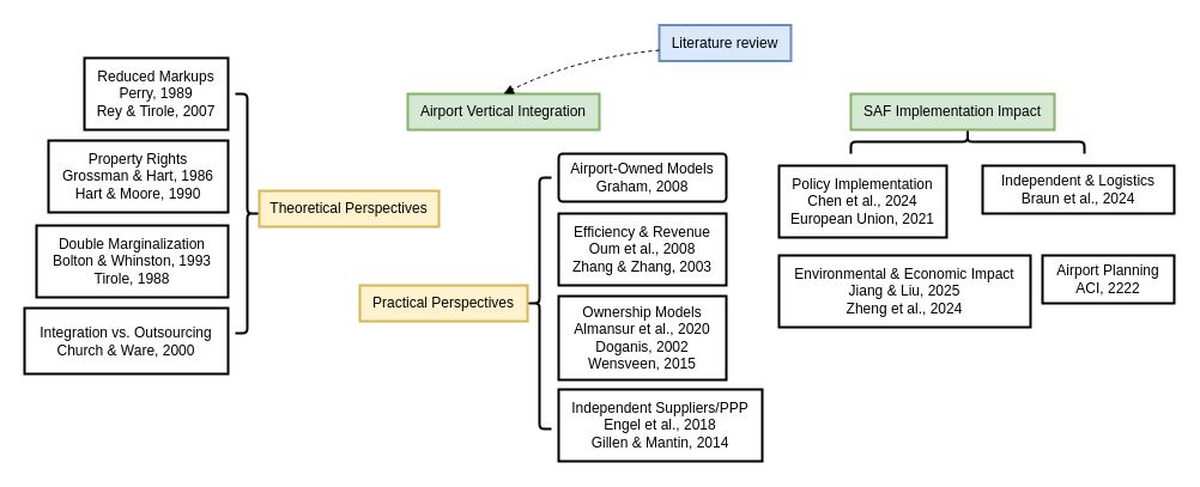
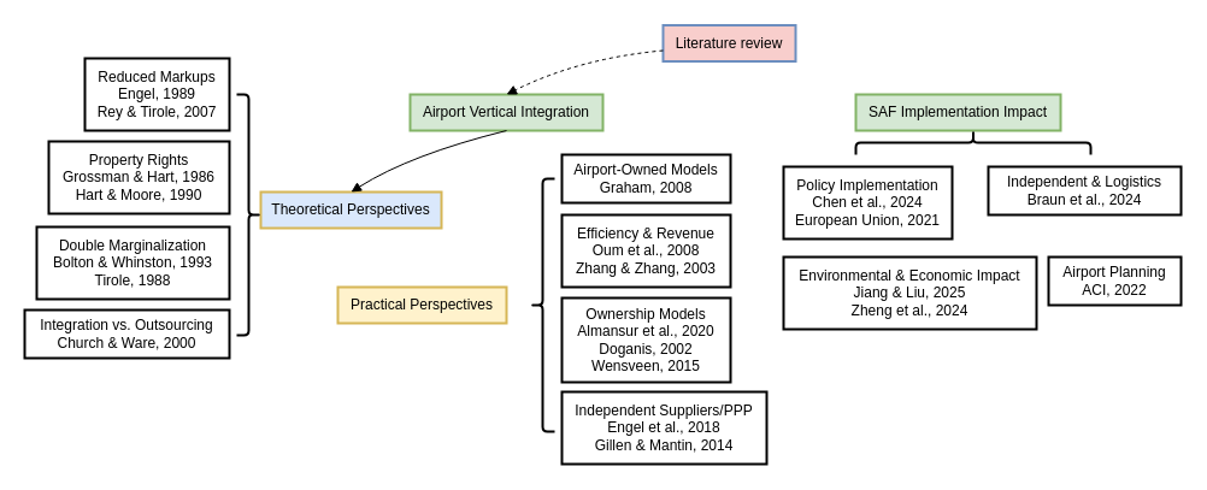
  <mxCell id="0" />
  <mxCell id="1" parent="0" />
- <mxCell id="2" value="Literature review" style="whiteSpace=wrap;strokeWidth=2;arcSize=8;fillColor=#dae8fc;strokeColor=#6c8ebf;" vertex="1" parent="1"><mxGeometry x="550" y="20.5" width="110" height="30" as="geometry" /></mxCell>
+ <mxCell id="2" value="Literature review" style="whiteSpace=wrap;strokeWidth=2;arcSize=8;fillColor=#f8cecc;strokeColor=#6c8ebf;" vertex="1" parent="1"><mxGeometry x="550" y="20.5" width="110" height="30" as="geometry" /></mxCell>
  <mxCell id="3" value="Airport Vertical Integration" style="whiteSpace=wrap;strokeWidth=2;arcSize=8;fillColor=#d5e8d4;strokeColor=#82b366;" vertex="1" parent="1"><mxGeometry x="340" y="78" width="160" height="30" as="geometry" /></mxCell>
  <mxCell id="4" value="SAF Implementation Impact" style="whiteSpace=wrap;strokeWidth=2;arcSize=8;fillColor=#d5e8d4;strokeColor=#82b366;" vertex="1" parent="1"><mxGeometry x="710" y="78" width="170" height="30" as="geometry" /></mxCell>
- <mxCell id="5" value="Theoretical Perspectives" style="whiteSpace=wrap;strokeWidth=2;arcSize=8;fillColor=#fff2cc;strokeColor=#d6b656;" vertex="1" parent="1"><mxGeometry x="216" y="159" width="150" height="30" as="geometry" /></mxCell>
- <mxCell id="6" value="Practical Perspectives" style="whiteSpace=wrap;strokeWidth=2;arcSize=8;fillColor=#fff2cc;strokeColor=#d6b656;" vertex="1" parent="1"><mxGeometry x="300" y="238" width="140" height="30" as="geometry" /></mxCell>
+ <mxCell id="5" value="Theoretical Perspectives" style="whiteSpace=wrap;strokeWidth=2;arcSize=8;fillColor=#dae8fc;strokeColor=#d6b656;" vertex="1" parent="1"><mxGeometry x="216" y="159" width="150" height="30" as="geometry" /></mxCell>
+ <mxCell id="6" value="Practical Perspectives" style="whiteSpace=wrap;strokeWidth=2;arcSize=8;fillColor=#fff2cc;strokeColor=#d6b656;" vertex="1" parent="1"><mxGeometry x="280" y="238" width="140" height="30" as="geometry" /></mxCell>
  <mxCell id="7" value="Double Marginalization&#10;Bolton &amp; Whinston, 1993&#10;Tirole, 1988" style="whiteSpace=wrap;strokeWidth=2;arcSize=8;" vertex="1" parent="1"><mxGeometry x="30" y="188" width="160" height="60" as="geometry" /></mxCell>
  <mxCell id="8" value="Property Rights&#10;Grossman &amp; Hart, 1986&#10;Hart &amp; Moore, 1990" style="whiteSpace=wrap;strokeWidth=2;arcSize=8;" vertex="1" parent="1"><mxGeometry x="40" y="117" width="150" height="60" as="geometry" /></mxCell>
- <mxCell id="9" value="Integration vs. Outsourcing&#10;Church &amp; Ware, 2000" style="whiteSpace=wrap;strokeWidth=2;arcSize=8;" vertex="1" parent="1"><mxGeometry x="20" y="257" width="170" height="55" as="geometry" /></mxCell>
+ <mxCell id="9" value="Integration vs. Outsourcing&#10;Church &amp; Ware, 2000" style="whiteSpace=wrap;strokeWidth=2;arcSize=8;" vertex="1" parent="1"><mxGeometry x="20" y="257" width="170" height="40" as="geometry" /></mxCell>
  <mxCell id="10" value="Ownership Models&#10;Almansur et al., 2020&#10;Doganis, 2002&#10;Wensveen, 2015" style="whiteSpace=wrap;strokeWidth=2;arcSize=8;absoluteArcSize=0;imageAspect=1;" vertex="1" parent="1"><mxGeometry x="466" y="247" width="140" height="70" as="geometry" /></mxCell>
  <mxCell id="11" value="Independent Suppliers/PPP&#10;Engel et al., 2018&#10;Gillen &amp; Mantin, 2014" style="whiteSpace=wrap;strokeWidth=2;arcSize=8;" vertex="1" parent="1"><mxGeometry x="466" y="325" width="170" height="60" as="geometry" /></mxCell>
  <mxCell id="12" value="Efficiency &amp; Revenue&#10;Oum et al., 2008&#10;Zhang &amp; Zhang, 2003" style="whiteSpace=wrap;strokeWidth=2;arcSize=8;" vertex="1" parent="1"><mxGeometry x="466" y="178" width="140" height="60" as="geometry" /></mxCell>
  <mxCell id="13" value="Policy Implementation&#10;Chen et al., 2024&#10;European Union, 2021" style="whiteSpace=wrap;strokeWidth=2;arcSize=8;" vertex="1" parent="1"><mxGeometry x="650" y="138" width="140" height="60" as="geometry" /></mxCell>
  <mxCell id="14" value="Independent &amp; Logistics&#10;Braun et al., 2024" style="whiteSpace=wrap;strokeWidth=2;arcSize=8;" vertex="1" parent="1"><mxGeometry x="820" y="138" width="160" height="40" as="geometry" /></mxCell>
- <mxCell id="15" value="Airport Planning&#10;ACI, 2222" style="whiteSpace=wrap;strokeWidth=2;arcSize=8;" vertex="1" parent="1"><mxGeometry x="870" y="213" width="110" height="40" as="geometry" /></mxCell>
+ <mxCell id="15" value="Airport Planning&#10;ACI, 2022" style="whiteSpace=wrap;strokeWidth=2;arcSize=8;" vertex="1" parent="1"><mxGeometry x="870" y="213" width="110" height="40" as="geometry" /></mxCell>
  <mxCell id="16" value="Environmental &amp; Economic Impact&#10;Jiang &amp; Liu, 2025&#10;Zheng et al., 2024" style="whiteSpace=wrap;strokeWidth=2;arcSize=8;" vertex="1" parent="1"><mxGeometry x="650" y="213" width="210" height="60" as="geometry" /></mxCell>
  <mxCell id="17" value="" style="curved=1;startArrow=none;endArrow=block;exitX=0;exitY=0.7;entryX=0.5;entryY=0;rounded=0;arcSize=8;dashed=1;" edge="1" parent="1" source="2" target="3"><mxGeometry relative="1" as="geometry"><Array as="points"><mxPoint x="480" y="48" /></Array></mxGeometry></mxCell>
- <mxCell id="19" value="Reduced Markups&#10;Perry, 1989&#10;Rey &amp; Tirole, 2007" style="whiteSpace=wrap;strokeWidth=2;arcSize=8;" vertex="1" parent="1"><mxGeometry x="70" y="48" width="120" height="60" as="geometry" /></mxCell>
+ <mxCell id="18" value="" style="curved=1;startArrow=none;endArrow=block;exitX=0.5;exitY=1;entryX=0.5;entryY=0;rounded=0;arcSize=8;exitDx=0;exitDy=0;" edge="1" parent="1" source="3" target="5"><mxGeometry relative="1" as="geometry"><Array as="points"><mxPoint x="340" y="128" /></Array></mxGeometry></mxCell>
+ <mxCell id="19" value="Reduced Markups&#10;Engel, 1989&#10;Rey &amp; Tirole, 2007" style="whiteSpace=wrap;strokeWidth=2;arcSize=8;" vertex="1" parent="1"><mxGeometry x="70" y="48" width="120" height="60" as="geometry" /></mxCell>
  <mxCell id="20" value="" style="shape=curlyBracket;whiteSpace=wrap;html=1;rounded=1;flipH=1;labelPosition=right;verticalLabelPosition=middle;align=left;verticalAlign=middle;strokeColor=default;strokeWidth=2;arcSize=8;fontFamily=Helvetica;fontSize=12;fontColor=default;fillColor=default;size=0.5;" vertex="1" parent="1"><mxGeometry x="196" y="78" width="20" height="200" as="geometry" /></mxCell>
- <mxCell id="21" value="Airport-Owned Models&#10;Graham, 2008" style="whiteSpace=wrap;strokeWidth=2;arcSize=8;rounded=1;" vertex="1" parent="1"><mxGeometry x="466" y="128" width="140" height="40" as="geometry" /></mxCell>
+ <mxCell id="21" value="Airport-Owned Models&#10;Graham, 2008" style="whiteSpace=wrap;strokeWidth=2;arcSize=8;" vertex="1" parent="1"><mxGeometry x="466" y="128" width="140" height="40" as="geometry" /></mxCell>
  <mxCell id="22" value="" style="shape=curlyBracket;whiteSpace=wrap;html=1;rounded=1;labelPosition=left;verticalLabelPosition=middle;align=right;verticalAlign=middle;strokeColor=default;strokeWidth=2;arcSize=8;fontFamily=Helvetica;fontSize=12;fontColor=default;fillColor=default;" vertex="1" parent="1"><mxGeometry x="440" y="148" width="20" height="210" as="geometry" /></mxCell>
  <mxCell id="23" value="" style="shape=curlyBracket;whiteSpace=wrap;html=1;rounded=1;flipH=1;labelPosition=right;verticalLabelPosition=middle;align=left;verticalAlign=middle;strokeColor=default;strokeWidth=2;arcSize=8;fontFamily=Helvetica;fontSize=12;fontColor=default;fillColor=default;rotation=-90;" vertex="1" parent="1"><mxGeometry x="797.5" y="20.5" width="20" height="195" as="geometry" /></mxCell>
